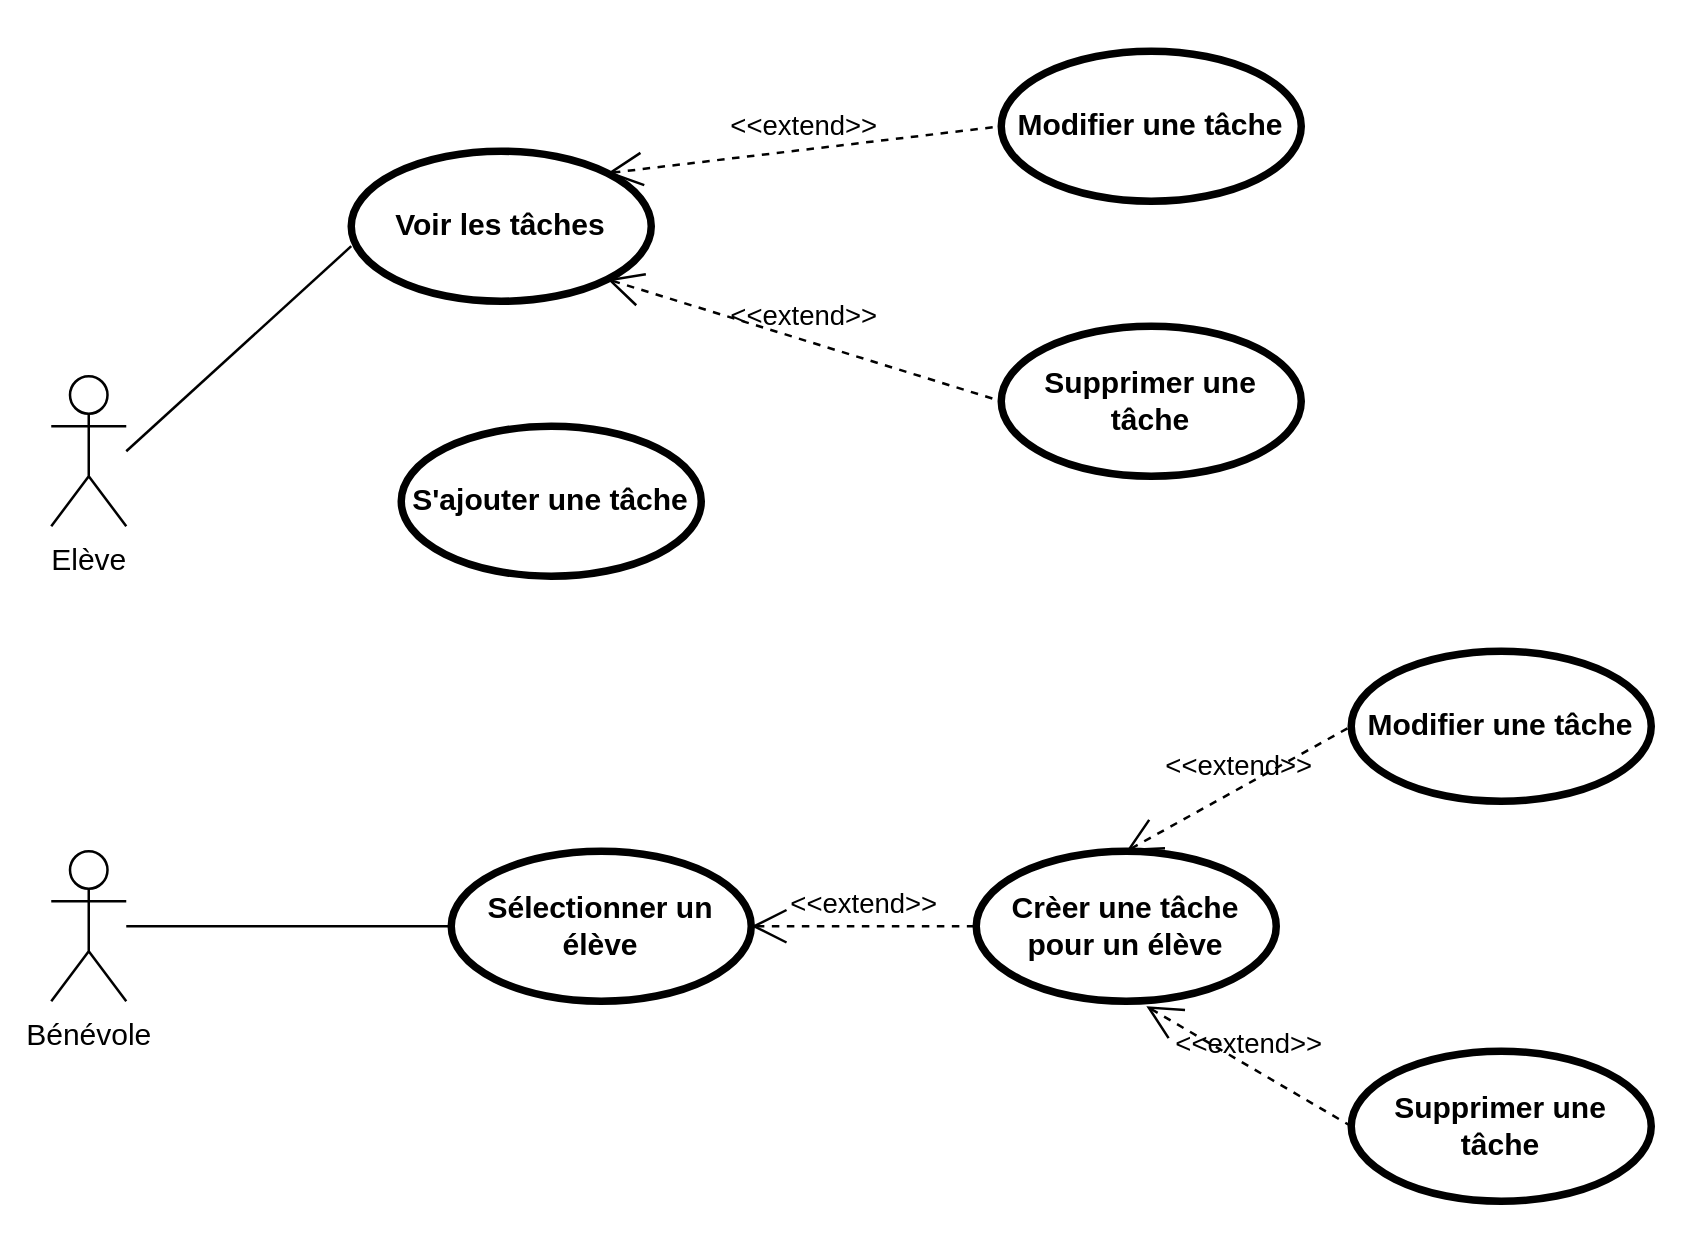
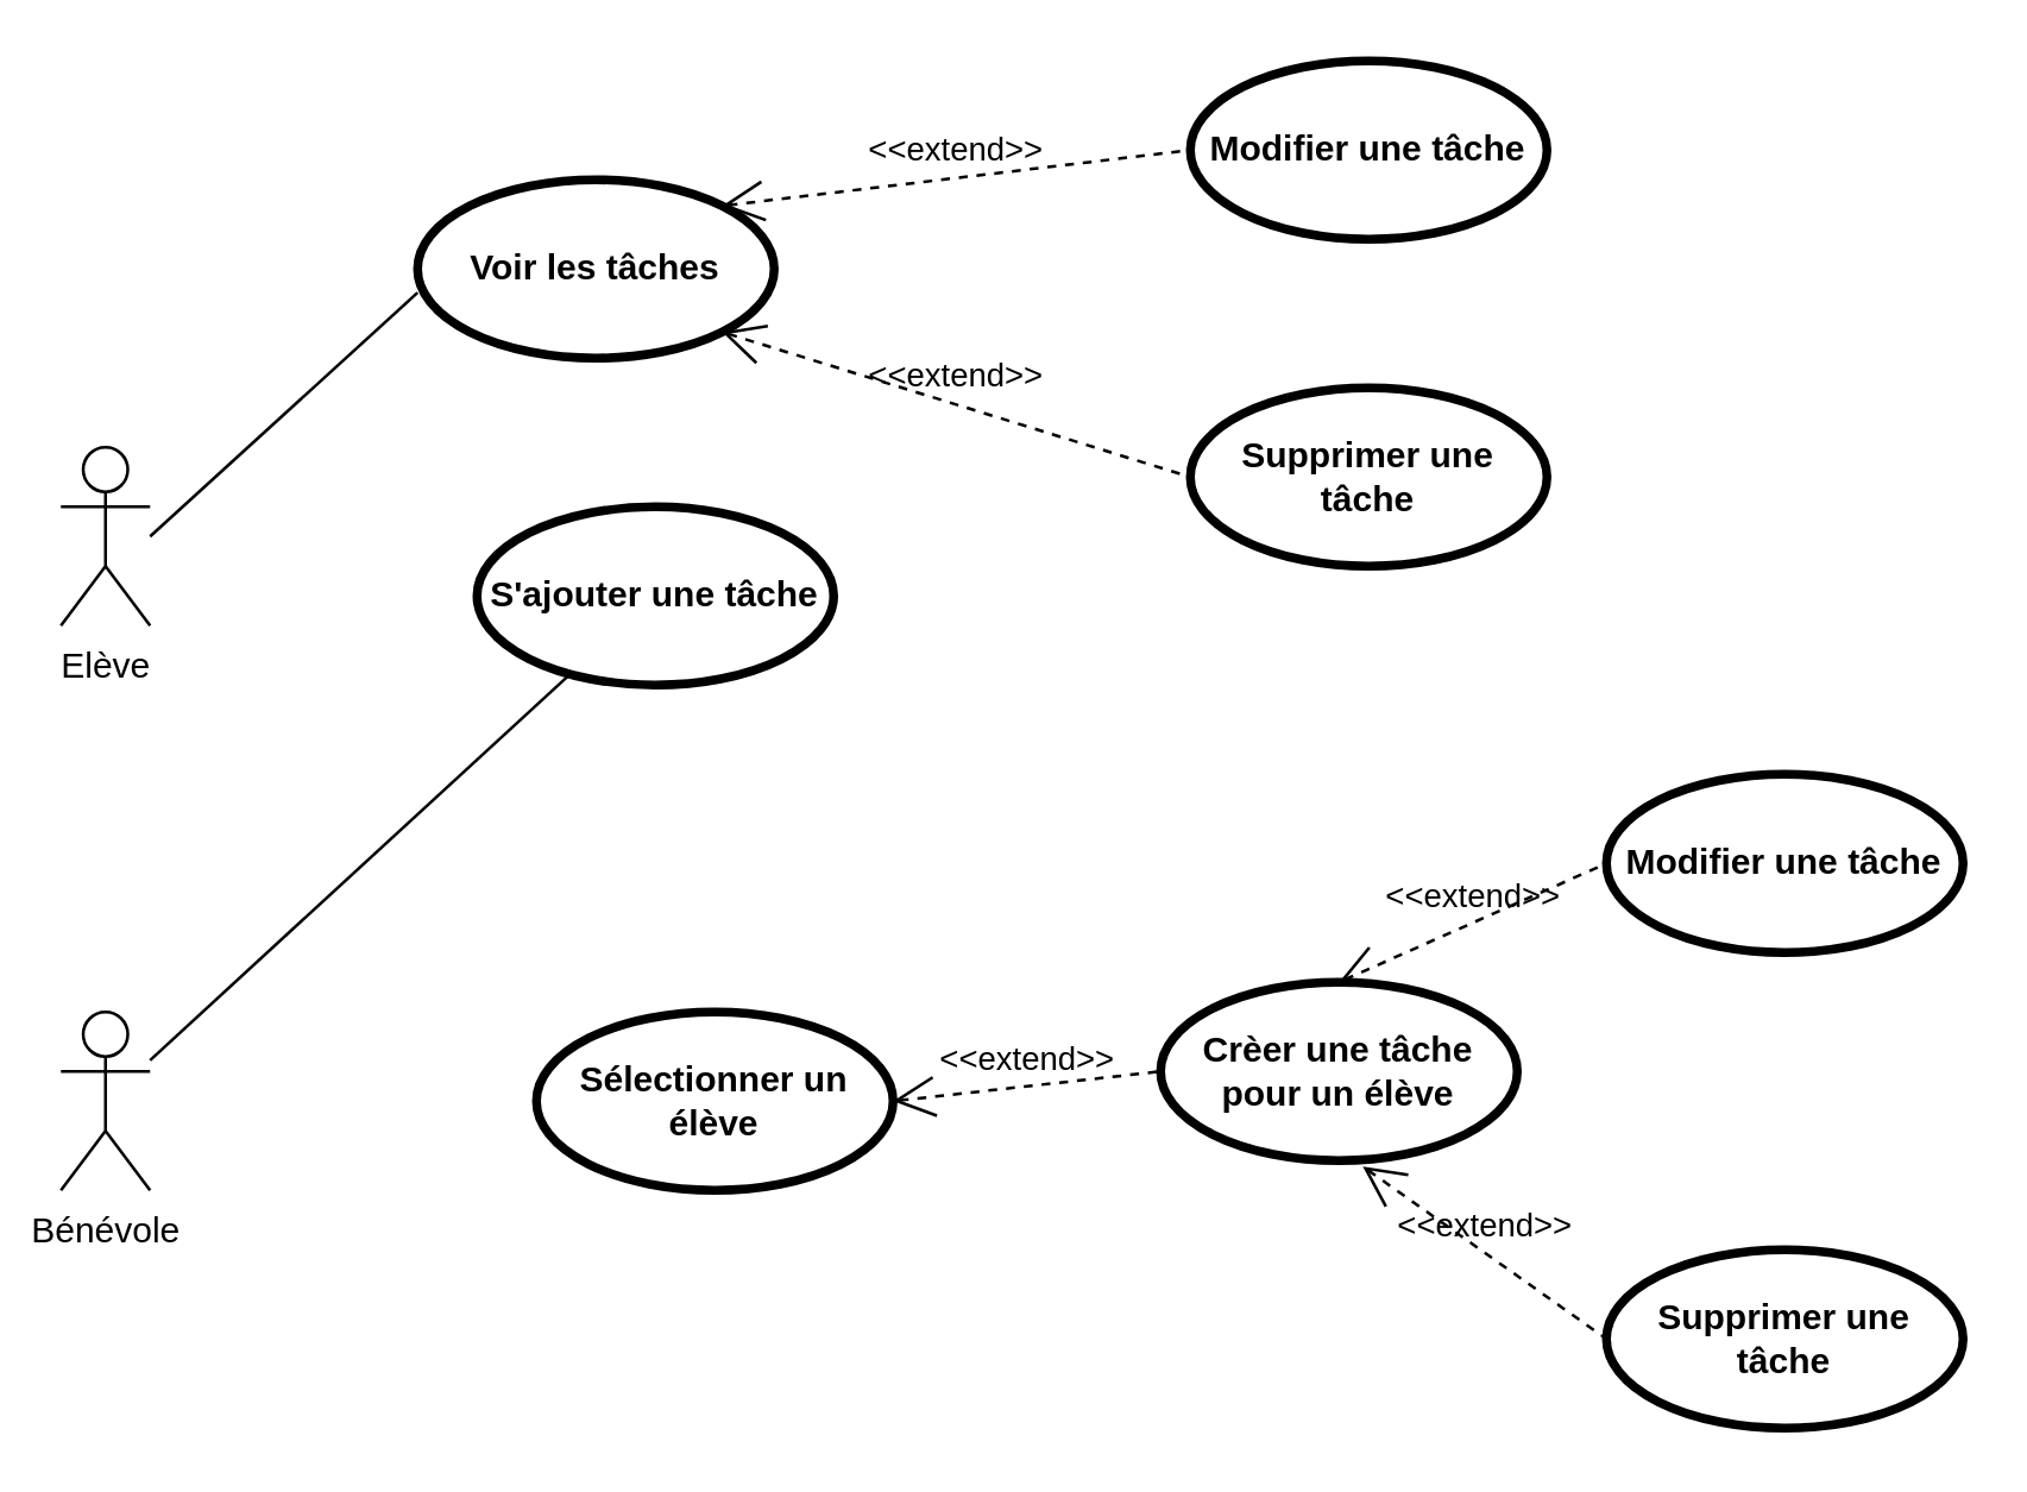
  <mxCell id="0" />
  <mxCell id="1" parent="0" />
  <mxCell id="2" value="Bénévole" style="shape=umlActor;html=1;verticalLabelPosition=bottom;verticalAlign=top;align=center;" parent="1" vertex="1"><mxGeometry x="20" y="340" width="30" height="60" as="geometry" /></mxCell>
  <mxCell id="3" value="Elève" style="shape=umlActor;html=1;verticalLabelPosition=bottom;verticalAlign=top;align=center;" parent="1" vertex="1"><mxGeometry x="20" y="150" width="30" height="60" as="geometry" /></mxCell>
  <mxCell id="4" value="Voir les tâches" style="shape=ellipse;html=1;strokeWidth=3;fontStyle=1;whiteSpace=wrap;align=center;perimeter=ellipsePerimeter;" parent="1" vertex="1"><mxGeometry x="140" y="60" width="120" height="60" as="geometry" /></mxCell>
  <mxCell id="5" value="S'ajouter une tâche" style="shape=ellipse;html=1;strokeWidth=3;fontStyle=1;whiteSpace=wrap;align=center;perimeter=ellipsePerimeter;" parent="1" vertex="1"><mxGeometry x="160" y="170" width="120" height="60" as="geometry" /></mxCell>
  <mxCell id="6" value="Sélectionner un élève" style="shape=ellipse;html=1;strokeWidth=3;fontStyle=1;whiteSpace=wrap;align=center;perimeter=ellipsePerimeter;" parent="1" vertex="1"><mxGeometry x="180" y="340" width="120" height="60" as="geometry" /></mxCell>
  <mxCell id="7" value="Modifier une tâche" style="shape=ellipse;html=1;strokeWidth=3;fontStyle=1;whiteSpace=wrap;align=center;perimeter=ellipsePerimeter;" parent="1" vertex="1"><mxGeometry x="400" y="20" width="120" height="60" as="geometry" /></mxCell>
  <mxCell id="8" value="Supprimer une tâche" style="shape=ellipse;html=1;strokeWidth=3;fontStyle=1;whiteSpace=wrap;align=center;perimeter=ellipsePerimeter;" parent="1" vertex="1"><mxGeometry x="400" y="130" width="120" height="60" as="geometry" /></mxCell>
  <mxCell id="9" value="&amp;lt;&amp;lt;extend&amp;gt;&amp;gt;" style="edgeStyle=none;html=1;startArrow=open;endArrow=none;startSize=12;verticalAlign=bottom;dashed=1;labelBackgroundColor=none;rounded=0;exitX=1;exitY=1;exitDx=0;exitDy=0;entryX=0;entryY=0.5;entryDx=0;entryDy=0;" parent="1" source="4" target="8" edge="1"><mxGeometry width="160" relative="1" as="geometry"><mxPoint x="230" y="300" as="sourcePoint" /><mxPoint x="390" y="300" as="targetPoint" /></mxGeometry></mxCell>
  <mxCell id="10" value="&amp;lt;&amp;lt;extend&amp;gt;&amp;gt;" style="edgeStyle=none;html=1;startArrow=open;endArrow=none;startSize=12;verticalAlign=bottom;dashed=1;labelBackgroundColor=none;rounded=0;exitX=1;exitY=0;exitDx=0;exitDy=0;entryX=0;entryY=0.5;entryDx=0;entryDy=0;" parent="1" source="4" target="7" edge="1"><mxGeometry width="160" relative="1" as="geometry"><mxPoint x="230" y="300" as="sourcePoint" /><mxPoint x="390" y="300" as="targetPoint" /></mxGeometry></mxCell>
  <mxCell id="11" value="" style="edgeStyle=none;html=1;endArrow=none;verticalAlign=bottom;rounded=0;entryX=0;entryY=0.633;entryDx=0;entryDy=0;entryPerimeter=0;" parent="1" target="4" edge="1"><mxGeometry width="160" relative="1" as="geometry"><mxPoint x="50" y="180" as="sourcePoint" /><mxPoint x="390" y="300" as="targetPoint" /></mxGeometry></mxCell>
- <mxCell id="12" value="" style="edgeStyle=none;html=1;endArrow=none;verticalAlign=bottom;rounded=0;entryX=0;entryY=0.5;entryDx=0;entryDy=0;" parent="1" source="2" target="6" edge="1"><mxGeometry width="160" relative="1" as="geometry"><mxPoint x="230" y="300" as="sourcePoint" /><mxPoint x="390" y="300" as="targetPoint" /></mxGeometry></mxCell>
- <mxCell id="13" value="Crèer une tâche pour un élève" style="shape=ellipse;html=1;strokeWidth=3;fontStyle=1;whiteSpace=wrap;align=center;perimeter=ellipsePerimeter;" parent="1" vertex="1"><mxGeometry x="390" y="340" width="120" height="60" as="geometry" /></mxCell>
+ <mxCell id="12" value="" style="edgeStyle=none;html=1;endArrow=none;verticalAlign=bottom;rounded=0;" parent="1" source="2" target="5" edge="1"><mxGeometry width="160" relative="1" as="geometry"><mxPoint x="230" y="300" as="sourcePoint" /><mxPoint x="390" y="300" as="targetPoint" /></mxGeometry></mxCell>
+ <mxCell id="13" value="Crèer une tâche pour un élève" style="shape=ellipse;html=1;strokeWidth=3;fontStyle=1;whiteSpace=wrap;align=center;perimeter=ellipsePerimeter;" parent="1" vertex="1"><mxGeometry x="390" y="330" width="120" height="60" as="geometry" /></mxCell>
  <mxCell id="14" value="&amp;lt;&amp;lt;extend&amp;gt;&amp;gt;" style="edgeStyle=none;html=1;startArrow=open;endArrow=none;startSize=12;verticalAlign=bottom;dashed=1;labelBackgroundColor=none;rounded=0;entryX=0;entryY=0.5;entryDx=0;entryDy=0;exitX=1;exitY=0.5;exitDx=0;exitDy=0;" parent="1" source="6" target="13" edge="1"><mxGeometry width="160" relative="1" as="geometry"><mxPoint x="230" y="300" as="sourcePoint" /><mxPoint x="390" y="300" as="targetPoint" /></mxGeometry></mxCell>
  <mxCell id="15" value="Supprimer une tâche" style="shape=ellipse;html=1;strokeWidth=3;fontStyle=1;whiteSpace=wrap;align=center;perimeter=ellipsePerimeter;" vertex="1" parent="1"><mxGeometry x="540" y="420" width="120" height="60" as="geometry" /></mxCell>
  <mxCell id="16" value="Modifier une tâche" style="shape=ellipse;html=1;strokeWidth=3;fontStyle=1;whiteSpace=wrap;align=center;perimeter=ellipsePerimeter;" vertex="1" parent="1"><mxGeometry x="540" y="260" width="120" height="60" as="geometry" /></mxCell>
  <mxCell id="17" value="&amp;lt;&amp;lt;extend&amp;gt;&amp;gt;" style="edgeStyle=none;html=1;startArrow=open;endArrow=none;startSize=12;verticalAlign=bottom;dashed=1;labelBackgroundColor=none;rounded=0;exitX=0.5;exitY=0;exitDx=0;exitDy=0;entryX=0;entryY=0.5;entryDx=0;entryDy=0;" edge="1" parent="1" source="13" target="16"><mxGeometry width="160" relative="1" as="geometry"><mxPoint x="389.996" y="268.787" as="sourcePoint" /><mxPoint x="527.57" y="250" as="targetPoint" /></mxGeometry></mxCell>
  <mxCell id="18" value="&amp;lt;&amp;lt;extend&amp;gt;&amp;gt;" style="edgeStyle=none;html=1;startArrow=open;endArrow=none;startSize=12;verticalAlign=bottom;dashed=1;labelBackgroundColor=none;rounded=0;exitX=0.567;exitY=1.033;exitDx=0;exitDy=0;entryX=0;entryY=0.5;entryDx=0;entryDy=0;exitPerimeter=0;" edge="1" parent="1" source="13" target="15"><mxGeometry width="160" relative="1" as="geometry"><mxPoint x="415" y="475" as="sourcePoint" /><mxPoint x="505" y="425" as="targetPoint" /></mxGeometry></mxCell>
